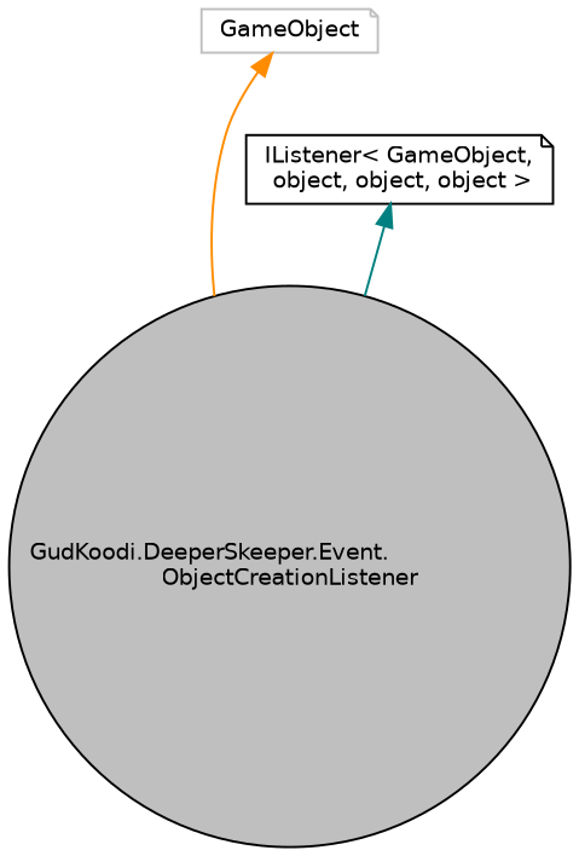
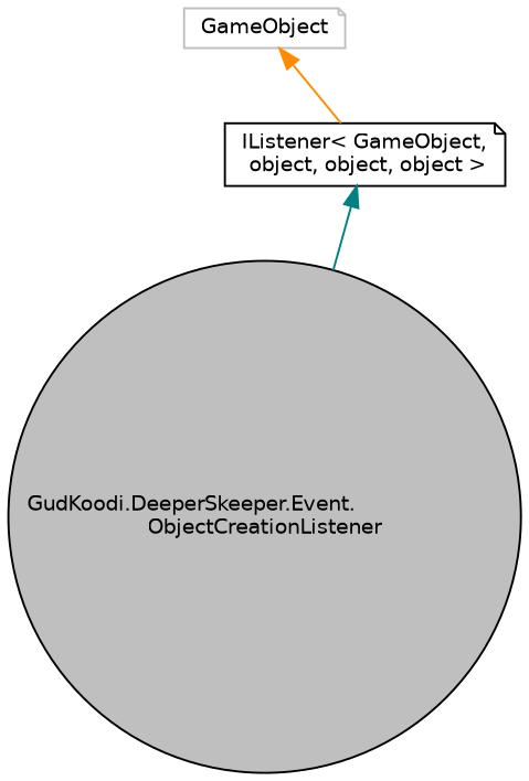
  digraph {
    node [color=black fillcolor=white fontname=Helvetica fontsize=10 shape=note style=filled]
    edge [dir=back fontname=Helvetica fontsize=10 labelfontname=Helvetica labelfontsize=10 style=solid]
    n1 [fillcolor=grey75 fontcolor=black height=0.2 label="GudKoodi.DeeperSkeeper.Event.\lObjectCreationListener" shape=circle width=0.4]
    n2 [color=grey75 height=0.2 label=GameObject width=0.4]
    n3 [height=0.2 label="IListener\< GameObject,\l object, object, object \>" width=0.4]
-   n2 -> n1 [color=darkorange]
+   n2 -> n3 [color=darkorange]
    n3 -> n1 [color=teal]
  }
